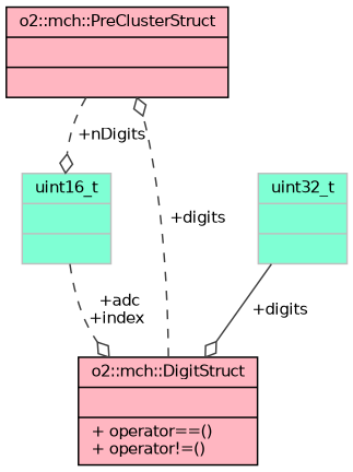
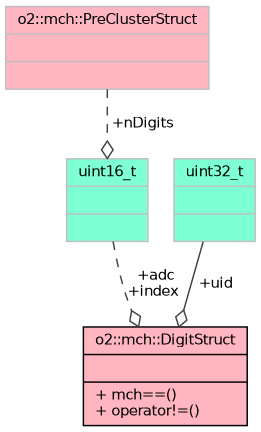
  digraph {
    node [color=black fillcolor=lightpink fontname=Helvetica fontsize=10 shape=record style=filled]
    edge [arrowhead=odiamond color=grey25 fontname=Helvetica fontsize=10 labelfontname=Helvetica labelfontsize=10 style=dashed]
-   n1 [fontcolor=black height=0.2 label="{o2::mch::PreClusterStruct\n||}" width=0.4]
+   n1 [color=grey75 fontcolor=black height=0.2 label="{o2::mch::PreClusterStruct\n||}" width=0.4]
    n2 [color=grey75 fillcolor=aquamarine height=0.2 label="{uint16_t\n||}" width=0.4]
-   n3 [height=0.2 label="{o2::mch::DigitStruct\n||+ operator==()\l+ operator!=()\l}" width=0.4]
+   n3 [height=0.2 label="{o2::mch::DigitStruct\n||+ mch==()\l+ operator!=()\l}" width=0.4]
    n4 [color=grey75 fillcolor=aquamarine height=0.2 label="{uint32_t\n||}" width=0.4]
    n1 -> n2 [label=" +nDigits"]
    n2 -> n3 [label=" +adc\n+index"]
-   n3 -> n1 [label=" +digits"]
-   n4 -> n3 [label=" +digits" style=solid]
+   n4 -> n3 [label=" +uid" style=solid]
  }
